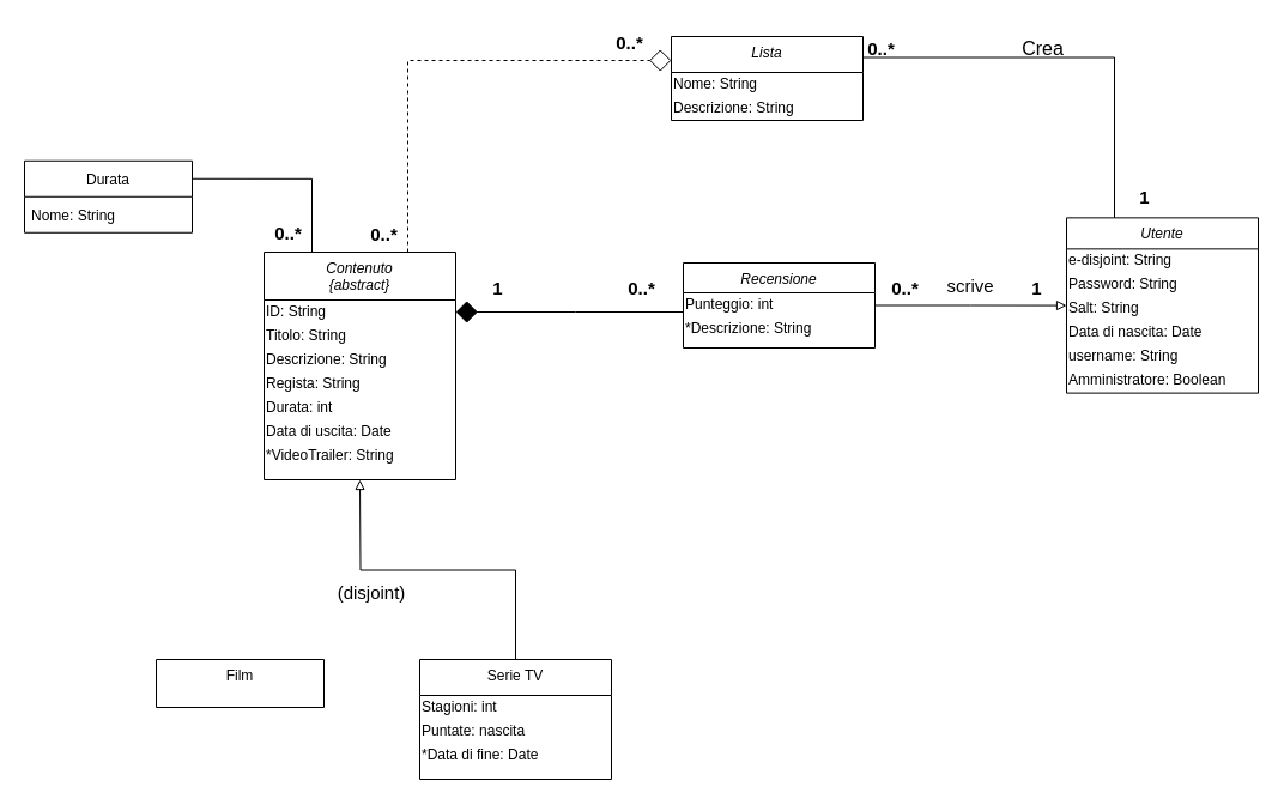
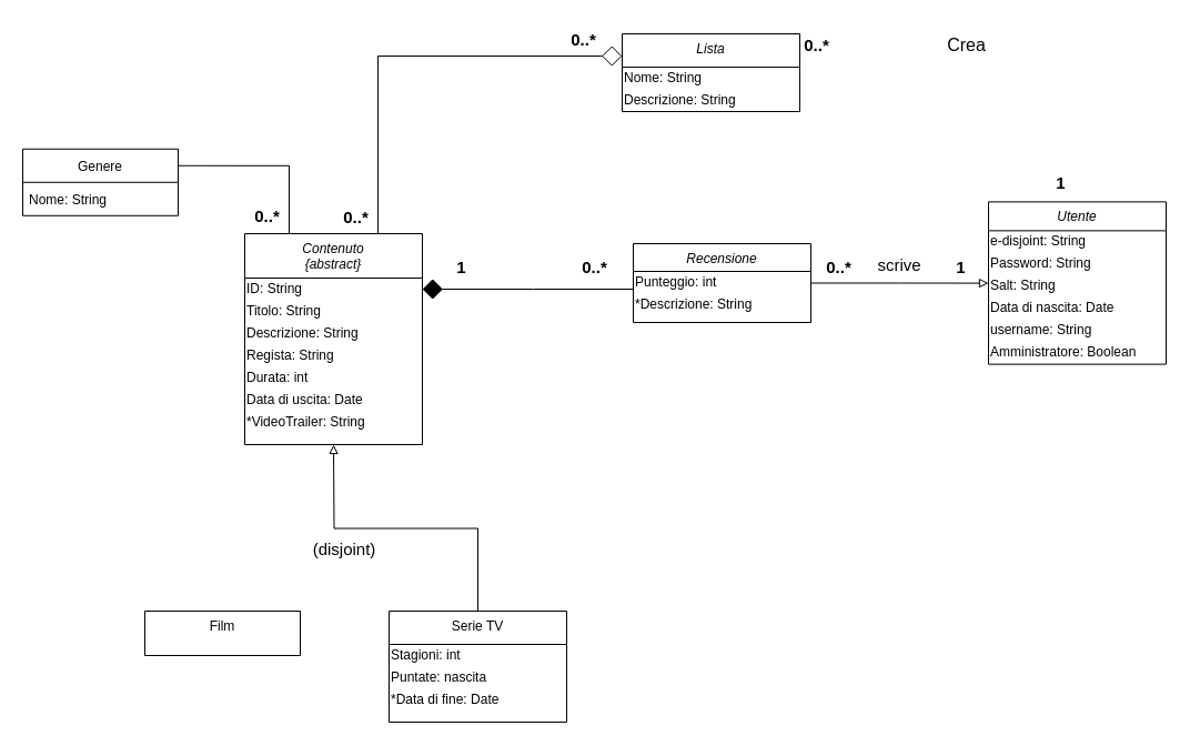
  <mxCell id="0" />
  <mxCell id="1" parent="0" />
- <mxCell id="2" style="edgeStyle=orthogonalEdgeStyle;rounded=0;orthogonalLoop=1;jettySize=auto;html=1;exitX=1;exitY=0.25;exitDx=0;exitDy=0;entryX=0.25;entryY=0;entryDx=0;entryDy=0;fontSize=15;startArrow=none;startFill=0;endArrow=none;endFill=0;endSize=16;" parent="1" source="3" target="21" edge="1"><mxGeometry relative="1" as="geometry"><mxPoint x="810" y="242" as="targetPoint" /></mxGeometry></mxCell>
  <mxCell id="3" value="Lista" style="swimlane;fontStyle=2;align=center;verticalAlign=top;childLayout=stackLayout;horizontal=1;startSize=30;horizontalStack=0;resizeParent=1;resizeLast=0;collapsible=1;marginBottom=0;rounded=0;shadow=0;strokeWidth=1;" parent="1" vertex="1"><mxGeometry x="560" y="30" width="160" height="70" as="geometry"><mxRectangle x="230" y="140" width="160" height="26" as="alternateBounds" /></mxGeometry></mxCell>
  <mxCell id="4" value="Nome: String" style="text;html=1;align=left;verticalAlign=middle;resizable=0;points=[];autosize=1;strokeColor=none;fillColor=none;" vertex="1" parent="3"><mxGeometry y="30" width="160" height="20" as="geometry" /></mxCell>
  <mxCell id="5" value="&lt;div&gt;Descrizione: String&lt;br&gt;&lt;/div&gt;" style="text;html=1;align=left;verticalAlign=middle;resizable=0;points=[];autosize=1;strokeColor=none;fillColor=none;" vertex="1" parent="3"><mxGeometry y="50" width="160" height="20" as="geometry" /></mxCell>
  <mxCell id="6" style="edgeStyle=orthogonalEdgeStyle;rounded=0;orthogonalLoop=1;jettySize=auto;html=1;exitX=0.5;exitY=0;exitDx=0;exitDy=0;endArrow=block;endFill=0;" edge="1" parent="1" source="7"><mxGeometry relative="1" as="geometry"><mxPoint x="300" y="400" as="targetPoint" /></mxGeometry></mxCell>
  <mxCell id="7" value="Serie TV" style="swimlane;fontStyle=0;align=center;verticalAlign=top;childLayout=stackLayout;horizontal=1;startSize=30;horizontalStack=0;resizeParent=1;resizeLast=0;collapsible=1;marginBottom=0;rounded=0;shadow=0;strokeWidth=1;" parent="1" vertex="1"><mxGeometry x="350" y="550" width="160" height="100" as="geometry"><mxRectangle x="340" y="380" width="170" height="26" as="alternateBounds" /></mxGeometry></mxCell>
  <mxCell id="8" value="Stagioni: int" style="text;html=1;align=left;verticalAlign=middle;resizable=0;points=[];autosize=1;strokeColor=none;fillColor=none;" vertex="1" parent="7"><mxGeometry y="30" width="160" height="20" as="geometry" /></mxCell>
  <mxCell id="9" value="Puntate: nascita" style="text;html=1;align=left;verticalAlign=middle;resizable=0;points=[];autosize=1;strokeColor=none;fillColor=none;" vertex="1" parent="7"><mxGeometry y="50" width="160" height="20" as="geometry" /></mxCell>
  <mxCell id="10" value="*Data di fine: Date" style="text;html=1;align=left;verticalAlign=middle;resizable=0;points=[];autosize=1;strokeColor=none;fillColor=none;" vertex="1" parent="7"><mxGeometry y="70" width="160" height="20" as="geometry" /></mxCell>
- <mxCell id="11" style="edgeStyle=orthogonalEdgeStyle;rounded=0;orthogonalLoop=1;jettySize=auto;html=1;exitX=0.75;exitY=0;exitDx=0;exitDy=0;fontSize=15;startArrow=none;startFill=0;endArrow=diamond;endFill=0;endSize=16;dashed=1;" parent="1" source="12" target="3" edge="1"><mxGeometry relative="1" as="geometry"><mxPoint x="520" y="100" as="targetPoint" /><Array as="points"><mxPoint x="340" y="50" /></Array></mxGeometry></mxCell>
+ <mxCell id="11" style="edgeStyle=orthogonalEdgeStyle;rounded=0;orthogonalLoop=1;jettySize=auto;html=1;exitX=0.75;exitY=0;exitDx=0;exitDy=0;fontSize=15;startArrow=none;startFill=0;endArrow=diamond;endFill=0;endSize=16;" parent="1" source="12" target="3" edge="1"><mxGeometry relative="1" as="geometry"><mxPoint x="520" y="100" as="targetPoint" /><Array as="points"><mxPoint x="340" y="50" /></Array></mxGeometry></mxCell>
  <mxCell id="12" value="Contenuto&#10;{abstract}&#10;" style="swimlane;fontStyle=2;align=center;verticalAlign=top;childLayout=stackLayout;horizontal=1;startSize=40;horizontalStack=0;resizeParent=1;resizeLast=0;collapsible=1;marginBottom=0;rounded=0;shadow=0;strokeWidth=1;" parent="1" vertex="1"><mxGeometry x="220" y="210" width="160" height="190" as="geometry"><mxRectangle x="230" y="140" width="160" height="26" as="alternateBounds" /></mxGeometry></mxCell>
  <mxCell id="13" value="&lt;div align=&quot;left&quot;&gt;ID: String&lt;/div&gt;" style="text;html=1;align=left;verticalAlign=middle;resizable=0;points=[];autosize=1;strokeColor=none;fillColor=none;" vertex="1" parent="12"><mxGeometry y="40" width="160" height="20" as="geometry" /></mxCell>
  <mxCell id="14" value="&lt;div align=&quot;left&quot;&gt;Titolo: String&lt;/div&gt;" style="text;html=1;align=left;verticalAlign=middle;resizable=0;points=[];autosize=1;strokeColor=none;fillColor=none;" vertex="1" parent="12"><mxGeometry y="60" width="160" height="20" as="geometry" /></mxCell>
  <mxCell id="15" value="&lt;div align=&quot;left&quot;&gt;Descrizione: String&lt;/div&gt;" style="text;html=1;align=left;verticalAlign=middle;resizable=0;points=[];autosize=1;strokeColor=none;fillColor=none;" vertex="1" parent="12"><mxGeometry y="80" width="160" height="20" as="geometry" /></mxCell>
  <mxCell id="16" value="&lt;div align=&quot;left&quot;&gt;Regista: String&lt;/div&gt;" style="text;html=1;align=left;verticalAlign=middle;resizable=0;points=[];autosize=1;strokeColor=none;fillColor=none;" vertex="1" parent="12"><mxGeometry y="100" width="160" height="20" as="geometry" /></mxCell>
  <mxCell id="17" value="&lt;div align=&quot;left&quot;&gt;Durata: int&lt;br&gt;&lt;/div&gt;" style="text;html=1;align=left;verticalAlign=middle;resizable=0;points=[];autosize=1;strokeColor=none;fillColor=none;" vertex="1" parent="12"><mxGeometry y="120" width="160" height="20" as="geometry" /></mxCell>
  <mxCell id="18" value="Data di uscita: Date" style="text;html=1;align=left;verticalAlign=middle;resizable=0;points=[];autosize=1;strokeColor=none;fillColor=none;" vertex="1" parent="12"><mxGeometry y="140" width="160" height="20" as="geometry" /></mxCell>
  <mxCell id="19" value="*VideoTrailer: String" style="text;html=1;align=left;verticalAlign=middle;resizable=0;points=[];autosize=1;strokeColor=none;fillColor=none;" vertex="1" parent="12"><mxGeometry y="160" width="160" height="20" as="geometry" /></mxCell>
  <mxCell id="20" value="Film" style="swimlane;fontStyle=0;align=center;verticalAlign=top;childLayout=stackLayout;horizontal=1;startSize=100;horizontalStack=0;resizeParent=1;resizeLast=0;collapsible=1;marginBottom=0;rounded=0;shadow=0;strokeWidth=1;" parent="1" vertex="1"><mxGeometry x="130" y="550" width="140" height="40" as="geometry"><mxRectangle x="130" y="380" width="160" height="26" as="alternateBounds" /></mxGeometry></mxCell>
  <mxCell id="21" value="Utente" style="swimlane;fontStyle=2;align=center;verticalAlign=top;childLayout=stackLayout;horizontal=1;startSize=26;horizontalStack=0;resizeParent=1;resizeLast=0;collapsible=1;marginBottom=0;rounded=0;shadow=0;strokeWidth=1;" parent="1" vertex="1"><mxGeometry x="890" y="181.37" width="160" height="146.25" as="geometry"><mxRectangle x="230" y="140" width="160" height="26" as="alternateBounds" /></mxGeometry></mxCell>
  <mxCell id="22" value="e-disjoint: String&lt;span style=&quot;white-space: pre&quot;&gt;&#09;&lt;/span&gt;" style="text;html=1;align=left;verticalAlign=middle;resizable=0;points=[];autosize=1;strokeColor=none;fillColor=none;" vertex="1" parent="21"><mxGeometry y="26" width="160" height="20" as="geometry" /></mxCell>
  <mxCell id="23" value="&lt;div align=&quot;left&quot;&gt;Password: String&lt;br&gt;&lt;/div&gt;" style="text;html=1;align=left;verticalAlign=middle;resizable=0;points=[];autosize=1;strokeColor=none;fillColor=none;" vertex="1" parent="21"><mxGeometry y="46" width="160" height="20" as="geometry" /></mxCell>
  <mxCell id="24" value="Salt: String" style="text;html=1;align=left;verticalAlign=middle;resizable=0;points=[];autosize=1;strokeColor=none;fillColor=none;" vertex="1" parent="21"><mxGeometry y="66" width="160" height="20" as="geometry" /></mxCell>
  <mxCell id="25" value="&lt;div align=&quot;left&quot;&gt;Data di nascita: Date&lt;/div&gt;" style="text;html=1;align=left;verticalAlign=middle;resizable=0;points=[];autosize=1;strokeColor=none;fillColor=none;" vertex="1" parent="21"><mxGeometry y="86" width="160" height="20" as="geometry" /></mxCell>
  <mxCell id="26" value="username: String" style="text;html=1;align=left;verticalAlign=middle;resizable=0;points=[];autosize=1;strokeColor=none;fillColor=none;" vertex="1" parent="21"><mxGeometry y="106" width="160" height="20" as="geometry" /></mxCell>
  <mxCell id="27" value="Amministratore: Boolean" style="text;html=1;align=left;verticalAlign=middle;resizable=0;points=[];autosize=1;strokeColor=none;fillColor=none;" vertex="1" parent="21"><mxGeometry y="126" width="160" height="20" as="geometry" /></mxCell>
  <mxCell id="28" style="edgeStyle=orthogonalEdgeStyle;rounded=0;orthogonalLoop=1;jettySize=auto;html=1;exitX=0;exitY=0.5;exitDx=0;exitDy=0;fontSize=15;startArrow=none;startFill=0;endArrow=diamond;endFill=1;endSize=16;" parent="1" source="30" target="13" edge="1"><mxGeometry relative="1" as="geometry"><mxPoint x="400" y="270" as="targetPoint" /><Array as="points"><mxPoint x="480" y="260" /><mxPoint x="480" y="260" /></Array></mxGeometry></mxCell>
  <mxCell id="29" style="edgeStyle=orthogonalEdgeStyle;rounded=0;orthogonalLoop=1;jettySize=auto;html=1;exitX=1;exitY=0.5;exitDx=0;exitDy=0;endArrow=block;endFill=0;" edge="1" parent="1" source="30" target="21"><mxGeometry relative="1" as="geometry" /></mxCell>
  <mxCell id="30" value="Recensione" style="swimlane;fontStyle=2;align=center;verticalAlign=top;childLayout=stackLayout;horizontal=1;startSize=25;horizontalStack=0;resizeParent=1;resizeLast=0;collapsible=1;marginBottom=0;rounded=0;shadow=0;strokeWidth=1;" parent="1" vertex="1"><mxGeometry x="570" y="219" width="160" height="71" as="geometry"><mxRectangle x="230" y="140" width="160" height="26" as="alternateBounds" /></mxGeometry></mxCell>
  <mxCell id="31" value="&lt;div align=&quot;left&quot;&gt;Punteggio: int&lt;/div&gt;" style="text;html=1;align=left;verticalAlign=middle;resizable=0;points=[];autosize=1;strokeColor=none;fillColor=none;" vertex="1" parent="30"><mxGeometry y="25" width="160" height="20" as="geometry" /></mxCell>
  <mxCell id="32" value="*Descrizione: String" style="text;html=1;align=left;verticalAlign=middle;resizable=0;points=[];autosize=1;strokeColor=none;fillColor=none;" vertex="1" parent="30"><mxGeometry y="45" width="160" height="20" as="geometry" /></mxCell>
  <mxCell id="33" value="1" style="text;strokeColor=none;fillColor=none;html=1;fontSize=15;fontStyle=1;verticalAlign=middle;align=center;" parent="1" vertex="1"><mxGeometry x="940" y="153.75" width="30" height="20" as="geometry" /></mxCell>
  <mxCell id="34" value="0..*" style="text;strokeColor=none;fillColor=none;html=1;fontSize=15;fontStyle=1;verticalAlign=middle;align=center;" parent="1" vertex="1"><mxGeometry x="740" y="230" width="30" height="20" as="geometry" /></mxCell>
  <mxCell id="35" value="0..*" style="text;strokeColor=none;fillColor=none;html=1;fontSize=15;fontStyle=1;verticalAlign=middle;align=center;" parent="1" vertex="1"><mxGeometry x="720" y="30" width="30" height="20" as="geometry" /></mxCell>
  <mxCell id="36" value="1" style="text;strokeColor=none;fillColor=none;html=1;fontSize=15;fontStyle=1;verticalAlign=middle;align=center;" parent="1" vertex="1"><mxGeometry x="850" y="230" width="30" height="20" as="geometry" /></mxCell>
  <mxCell id="37" value="0..*" style="text;strokeColor=none;fillColor=none;html=1;fontSize=15;fontStyle=1;verticalAlign=middle;align=center;" parent="1" vertex="1"><mxGeometry x="520" y="230" width="30" height="20" as="geometry" /></mxCell>
  <mxCell id="38" value="1" style="text;strokeColor=none;fillColor=none;html=1;fontSize=15;fontStyle=1;verticalAlign=middle;align=center;" parent="1" vertex="1"><mxGeometry x="400" y="230" width="30" height="20" as="geometry" /></mxCell>
  <mxCell id="39" value="0..*" style="text;strokeColor=none;fillColor=none;html=1;fontSize=15;fontStyle=1;verticalAlign=middle;align=center;" parent="1" vertex="1"><mxGeometry x="510" y="20" width="30" height="30" as="geometry" /></mxCell>
  <mxCell id="40" value="0..*" style="text;strokeColor=none;fillColor=none;html=1;fontSize=15;fontStyle=1;verticalAlign=middle;align=center;" parent="1" vertex="1"><mxGeometry x="300" y="175" width="40" height="40" as="geometry" /></mxCell>
  <mxCell id="41" value="scrive" style="text;align=center;fontStyle=0;verticalAlign=middle;spacingLeft=3;spacingRight=3;strokeColor=none;rotatable=0;points=[[0,0.5],[1,0.5]];portConstraint=eastwest;fontSize=15;" parent="1" vertex="1"><mxGeometry x="770" y="224" width="80" height="26" as="geometry" /></mxCell>
  <mxCell id="42" value="Crea" style="text;strokeColor=none;fillColor=none;html=1;fontSize=16;fontStyle=0;verticalAlign=middle;align=center;rotation=0;" parent="1" vertex="1"><mxGeometry x="840" y="30" width="60" height="20" as="geometry" /></mxCell>
  <mxCell id="43" value="(disjoint)" style="text;align=center;fontStyle=0;verticalAlign=middle;spacingLeft=3;spacingRight=3;strokeColor=none;rotatable=0;points=[[0,0.5],[1,0.5]];portConstraint=eastwest;fontSize=15;" parent="1" vertex="1"><mxGeometry x="270" y="480" width="80" height="26" as="geometry" /></mxCell>
  <mxCell id="44" style="edgeStyle=orthogonalEdgeStyle;rounded=0;orthogonalLoop=1;jettySize=auto;html=1;exitX=1;exitY=0.25;exitDx=0;exitDy=0;entryX=0.25;entryY=0;entryDx=0;entryDy=0;endArrow=none;endFill=0;" edge="1" parent="1" source="45" target="12"><mxGeometry relative="1" as="geometry" /></mxCell>
- <mxCell id="45" value="Durata" style="swimlane;fontStyle=0;childLayout=stackLayout;horizontal=1;startSize=30;horizontalStack=0;resizeParent=1;resizeParentMax=0;resizeLast=0;collapsible=1;marginBottom=0;" vertex="1" parent="1"><mxGeometry x="20" y="133.75" width="140" height="60" as="geometry" /></mxCell>
+ <mxCell id="45" value="Genere" style="swimlane;fontStyle=0;childLayout=stackLayout;horizontal=1;startSize=30;horizontalStack=0;resizeParent=1;resizeParentMax=0;resizeLast=0;collapsible=1;marginBottom=0;" vertex="1" parent="1"><mxGeometry x="20" y="133.75" width="140" height="60" as="geometry" /></mxCell>
  <mxCell id="46" value="Nome: String" style="text;strokeColor=none;fillColor=none;align=left;verticalAlign=middle;spacingLeft=4;spacingRight=4;overflow=hidden;points=[[0,0.5],[1,0.5]];portConstraint=eastwest;rotatable=0;" vertex="1" parent="45"><mxGeometry y="30" width="140" height="30" as="geometry" /></mxCell>
  <mxCell id="47" value="0..*" style="text;strokeColor=none;fillColor=none;html=1;fontSize=15;fontStyle=1;verticalAlign=middle;align=center;" vertex="1" parent="1"><mxGeometry x="220" y="173.75" width="40" height="40" as="geometry" /></mxCell>
